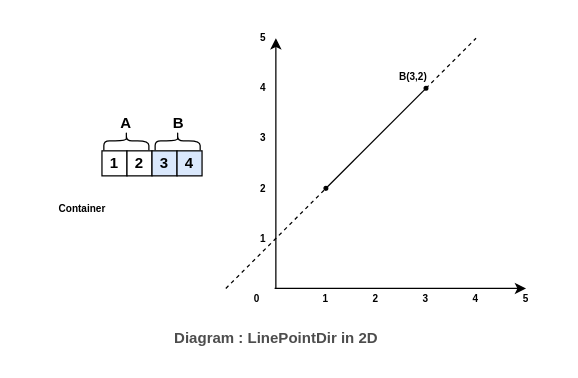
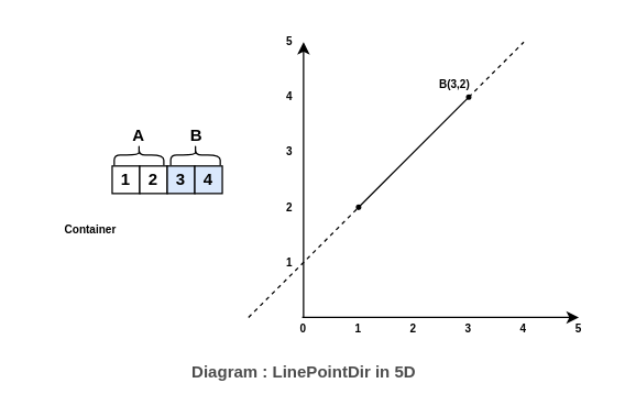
  <mxCell id="0" />
  <mxCell id="1" parent="0" />
  <mxCell id="2" value="" style="group" parent="1" vertex="1" connectable="0"><mxGeometry x="20" y="20" width="420" height="260" as="geometry" /></mxCell>
  <mxCell id="3" value="" style="endArrow=classic;html=1;comic=0;verticalAlign=middle;horizontal=1;fontSize=8;fontStyle=1" parent="2" edge="1"><mxGeometry width="50" height="50" relative="1" as="geometry"><mxPoint x="199" y="210" as="sourcePoint" /><mxPoint x="400" y="210" as="targetPoint" /></mxGeometry></mxCell>
  <mxCell id="4" value="" style="endArrow=classic;html=1;fontStyle=1" parent="2" edge="1"><mxGeometry width="50" height="50" relative="1" as="geometry"><mxPoint x="200" y="210" as="sourcePoint" /><mxPoint x="200" y="10" as="targetPoint" /></mxGeometry></mxCell>
- <mxCell id="5" value="0" style="text;html=1;strokeColor=none;fillColor=none;align=center;verticalAlign=middle;whiteSpace=wrap;rounded=0;comic=0;horizontal=1;fontSize=8;fontStyle=1" parent="2" vertex="1"><mxGeometry x="165" y="208" width="40" height="20" as="geometry" /></mxCell>
+ <mxCell id="5" value="0" style="text;html=1;strokeColor=none;fillColor=none;align=center;verticalAlign=middle;whiteSpace=wrap;rounded=0;comic=0;horizontal=1;fontSize=8;fontStyle=1" parent="2" vertex="1"><mxGeometry x="180" y="208" width="40" height="20" as="geometry" /></mxCell>
  <mxCell id="6" value="1" style="text;html=1;strokeColor=none;fillColor=none;align=center;verticalAlign=middle;whiteSpace=wrap;rounded=0;comic=0;horizontal=1;fontSize=8;fontStyle=1" parent="2" vertex="1"><mxGeometry x="220" y="208" width="40" height="20" as="geometry" /></mxCell>
  <mxCell id="7" value="2" style="text;html=1;strokeColor=none;fillColor=none;align=center;verticalAlign=middle;whiteSpace=wrap;rounded=0;comic=0;horizontal=1;fontSize=8;fontStyle=1" parent="2" vertex="1"><mxGeometry x="260" y="208" width="40" height="20" as="geometry" /></mxCell>
  <mxCell id="8" value="3" style="text;html=1;strokeColor=none;fillColor=none;align=center;verticalAlign=middle;whiteSpace=wrap;rounded=0;comic=0;horizontal=1;fontSize=8;fontStyle=1" parent="2" vertex="1"><mxGeometry x="300" y="208" width="40" height="20" as="geometry" /></mxCell>
  <mxCell id="9" value="4" style="text;html=1;strokeColor=none;fillColor=none;align=center;verticalAlign=middle;whiteSpace=wrap;rounded=0;comic=0;horizontal=1;fontSize=8;fontStyle=1" parent="2" vertex="1"><mxGeometry x="340" y="208" width="40" height="20" as="geometry" /></mxCell>
  <mxCell id="10" value="5" style="text;html=1;strokeColor=none;fillColor=none;align=center;verticalAlign=middle;whiteSpace=wrap;rounded=0;comic=0;horizontal=1;fontSize=8;fontStyle=1" parent="2" vertex="1"><mxGeometry x="380" y="208" width="40" height="20" as="geometry" /></mxCell>
  <mxCell id="11" value="1" style="text;html=1;strokeColor=none;fillColor=none;align=center;verticalAlign=middle;whiteSpace=wrap;rounded=0;comic=0;horizontal=1;fontSize=8;fontStyle=1" parent="2" vertex="1"><mxGeometry x="170" y="160" width="40" height="20" as="geometry" /></mxCell>
  <mxCell id="12" value="2" style="text;html=1;strokeColor=none;fillColor=none;align=center;verticalAlign=middle;whiteSpace=wrap;rounded=0;comic=0;horizontal=1;fontSize=8;fontStyle=1" parent="2" vertex="1"><mxGeometry x="170" y="120" width="40" height="20" as="geometry" /></mxCell>
  <mxCell id="13" value="3" style="text;html=1;strokeColor=none;fillColor=none;align=center;verticalAlign=middle;whiteSpace=wrap;rounded=0;comic=0;horizontal=1;fontSize=8;fontStyle=1" parent="2" vertex="1"><mxGeometry x="170" y="80" width="40" height="20" as="geometry" /></mxCell>
  <mxCell id="14" value="4" style="text;html=1;strokeColor=none;fillColor=none;align=center;verticalAlign=middle;whiteSpace=wrap;rounded=0;comic=0;horizontal=1;fontSize=8;fontStyle=1" parent="2" vertex="1"><mxGeometry x="170" y="40" width="40" height="20" as="geometry" /></mxCell>
  <mxCell id="15" value="5" style="text;html=1;strokeColor=none;fillColor=none;align=center;verticalAlign=middle;whiteSpace=wrap;rounded=0;comic=0;horizontal=1;fontSize=8;fontStyle=1" parent="2" vertex="1"><mxGeometry x="170" width="40" height="20" as="geometry" /></mxCell>
  <mxCell id="16" value="" style="endArrow=oval;html=1;fontSize=11;startArrow=oval;startFill=1;strokeColor=#000000;startSize=3;endSize=3;fontStyle=1;endFill=1;" parent="2" edge="1"><mxGeometry width="50" height="50" relative="1" as="geometry"><mxPoint x="240" y="130" as="sourcePoint" /><mxPoint x="320" y="50" as="targetPoint" /></mxGeometry></mxCell>
  <mxCell id="17" value="" style="endArrow=none;dashed=1;html=1;fontSize=11;fontStyle=1" parent="2" edge="1"><mxGeometry width="50" height="50" relative="1" as="geometry"><mxPoint x="160" y="210" as="sourcePoint" /><mxPoint x="240" y="130" as="targetPoint" /></mxGeometry></mxCell>
  <mxCell id="18" value="" style="endArrow=none;dashed=1;html=1;fontSize=11;jumpSize=8;fontStyle=1" parent="2" edge="1"><mxGeometry width="50" height="50" relative="1" as="geometry"><mxPoint x="320" y="50" as="sourcePoint" /><mxPoint x="360" y="10" as="targetPoint" /></mxGeometry></mxCell>
  <mxCell id="19" value="&lt;font style=&quot;font-size: 8px&quot;&gt;B(3,2)&lt;/font&gt;" style="text;html=1;strokeColor=none;fillColor=none;align=center;verticalAlign=middle;whiteSpace=wrap;rounded=0;fontSize=11;fontStyle=1" parent="2" vertex="1"><mxGeometry x="290" y="30" width="40" height="20" as="geometry" /></mxCell>
  <mxCell id="20" value="" style="group;fontStyle=1" parent="2" vertex="1" connectable="0"><mxGeometry y="65" width="172" height="95" as="geometry" /></mxCell>
  <mxCell id="21" value="&lt;span&gt;1&lt;/span&gt;" style="whiteSpace=wrap;html=1;aspect=fixed;glass=0;rounded=0;shadow=0;comic=0;fontStyle=1" parent="20" vertex="1"><mxGeometry x="61" y="35" width="20" height="20" as="geometry" /></mxCell>
  <mxCell id="22" value="&lt;span&gt;2&lt;/span&gt;" style="whiteSpace=wrap;html=1;aspect=fixed;fontStyle=1" parent="20" vertex="1"><mxGeometry x="81" y="35" width="20" height="20" as="geometry" /></mxCell>
  <mxCell id="23" value="&lt;span&gt;3&lt;/span&gt;" style="whiteSpace=wrap;html=1;aspect=fixed;fillColor=#DAE8FC;fontStyle=1" parent="20" vertex="1"><mxGeometry x="101" y="35" width="20" height="20" as="geometry" /></mxCell>
  <mxCell id="24" value="&lt;span&gt;4&lt;/span&gt;" style="whiteSpace=wrap;html=1;aspect=fixed;fillColor=#DAE8FC;fontStyle=1" parent="20" vertex="1"><mxGeometry x="121" y="35" width="20" height="20" as="geometry" /></mxCell>
  <mxCell id="25" value="A" style="text;html=1;align=center;verticalAlign=middle;resizable=0;points=[];autosize=1;fontStyle=1" parent="20" vertex="1"><mxGeometry x="69.5" y="3" width="20" height="20" as="geometry" /></mxCell>
  <mxCell id="26" value="&lt;span&gt;B&lt;/span&gt;" style="text;html=1;align=center;verticalAlign=middle;resizable=0;points=[];autosize=1;fontStyle=1" parent="20" vertex="1"><mxGeometry x="111.5" y="3" width="20" height="20" as="geometry" /></mxCell>
  <mxCell id="27" value="" style="shape=curlyBracket;html=1;rounded=1;fillColor=#ffffff;rotation=90;fontColor=#000000;whiteSpace=wrap;spacing=2;fontStyle=1" parent="20" vertex="1"><mxGeometry x="114" y="9" width="15" height="36" as="geometry" /></mxCell>
  <mxCell id="28" value="&lt;font style=&quot;font-size: 8px&quot;&gt;&lt;span&gt;Container&lt;/span&gt;&lt;/font&gt;" style="text;html=1;align=center;verticalAlign=middle;resizable=0;points=[];autosize=1;fontStyle=1" parent="20" vertex="1"><mxGeometry x="20" y="70" width="50" height="20" as="geometry" /></mxCell>
  <mxCell id="29" value="" style="shape=curlyBracket;html=1;rounded=1;fillColor=#ffffff;rotation=90;fontColor=#000000;whiteSpace=wrap;spacing=2;fontStyle=1" vertex="1" parent="20"><mxGeometry x="73" y="9" width="15" height="36" as="geometry" /></mxCell>
- <mxCell id="30" value="Diagram : LinePointDir in 2D" style="text;html=1;align=center;verticalAlign=middle;resizable=0;points=[];autosize=1;fontSize=12;fontColor=#4D4D4D;fontStyle=1" parent="2" vertex="1"><mxGeometry x="110" y="240" width="180" height="20" as="geometry" /></mxCell>
+ <mxCell id="30" value="Diagram : LinePointDir in 5D" style="text;html=1;align=center;verticalAlign=middle;resizable=0;points=[];autosize=1;fontSize=12;fontColor=#4D4D4D;fontStyle=1" parent="2" vertex="1"><mxGeometry x="110" y="240" width="180" height="20" as="geometry" /></mxCell>
